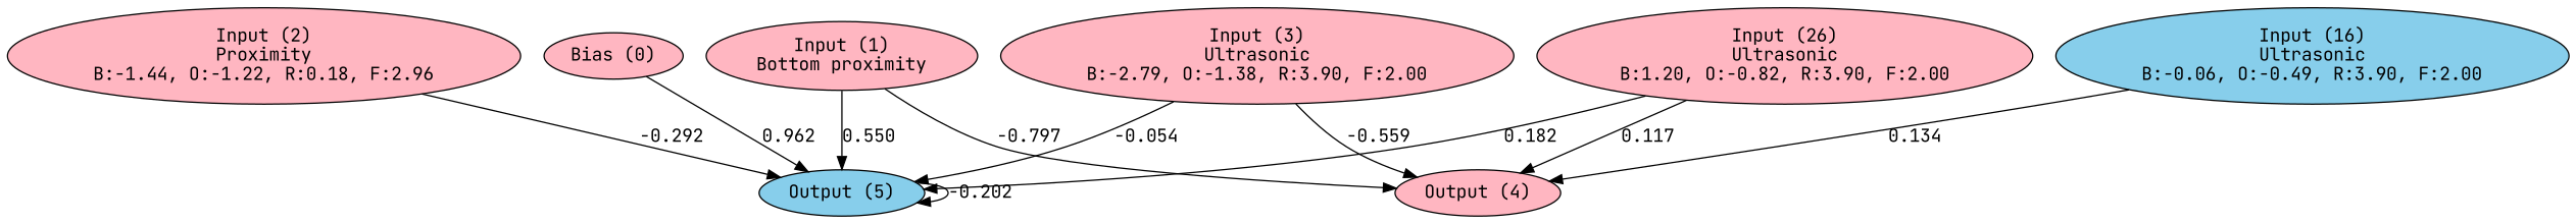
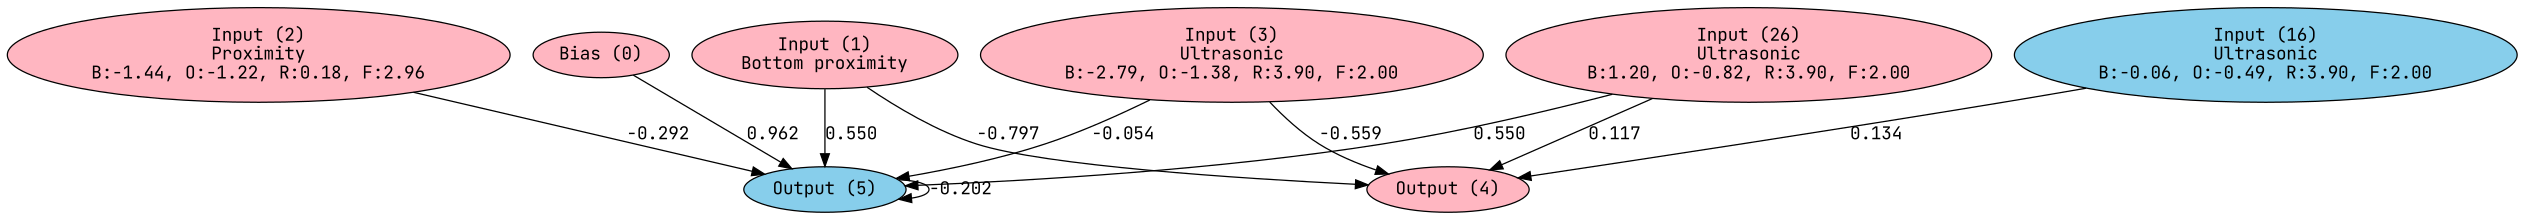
  digraph {
    fontname="JetBrains Mono"
    node [fillcolor=lightpink fontname="JetBrains Mono" style=filled]
    edge [fontname="JetBrains Mono"]
    n1 [label="Bias (0)"]
    n2 [label="Input (1)\nBottom proximity"]
    n3 [label="Input (2)\nProximity\nB:-1.44, O:-1.22, R:0.18, F:2.96"]
    n4 [label="Input (3)\nUltrasonic\nB:-2.79, O:-1.38, R:3.90, F:2.00"]
    n5 [fillcolor=skyblue label="Input (16)\nUltrasonic\nB:-0.06, O:-0.49, R:3.90, F:2.00"]
    n6 [label="Input (26)\nUltrasonic\nB:1.20, O:-0.82, R:3.90, F:2.00"]
    n7 [label="Output (4)"]
    n8 [fillcolor=skyblue label="Output (5)"]
    subgraph sub_1 {
      rank=same
      n1
      n2
      n3
      n4
      n5
      n6
    }
    subgraph sub_2 {
      rank=same
      n7
      n8
    }
    n1 -> n8 [label=0.962]
    n2 -> n7 [label=-0.797]
    n2 -> n8 [label=0.550]
    n3 -> n8 [label=-0.292]
    n4 -> n7 [label=-0.559]
    n4 -> n8 [label=-0.054]
    n5 -> n7 [label=0.134]
    n6 -> n7 [label=0.117]
-   n6 -> n8 [label=0.182]
+   n6 -> n8 [label=0.550]
    n8 -> n8 [label=-0.202]
  }
